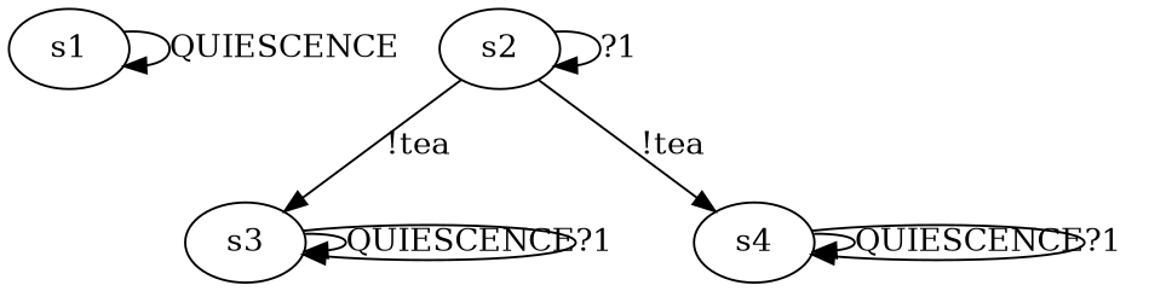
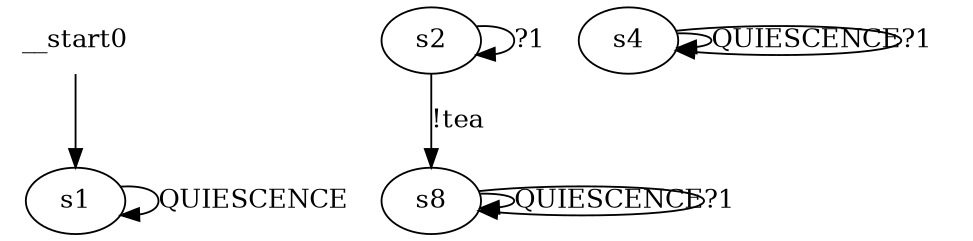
  digraph {
    n1 [label=s1]
    n2 [label=s2]
-   n3 [label=s3]
+   n3 [label=s8]
    n4 [label=s4]
+   __start0 [shape=none]
    n1 -> n1 [label=QUIESCENCE]
    n2 -> n2 [label="?1"]
    n2 -> n3 [label="!tea"]
-   n2 -> n4 [label="!tea"]
    n3 -> n3 [label=QUIESCENCE]
    n3 -> n3 [label="?1"]
    n4 -> n4 [label=QUIESCENCE]
    n4 -> n4 [label="?1"]
+   __start0 -> n1
  }
